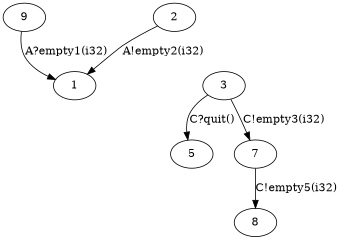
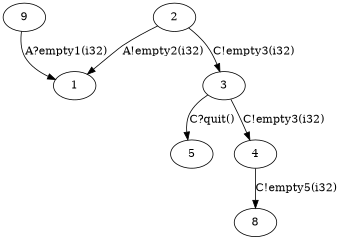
  digraph {
    n1 [label=9]
    1
    2
    3
    5
-   7
+   7 [label=4]
    8
    n1 -> 1 [label="A?empty1(i32)"]
    2 -> 1 [label="A!empty2(i32)"]
+   2 -> 3 [label="C!empty3(i32)"]
    3 -> 5 [label="C?quit()"]
    3 -> 7 [label="C!empty3(i32)"]
    7 -> 8 [label="C!empty5(i32)"]
  }
